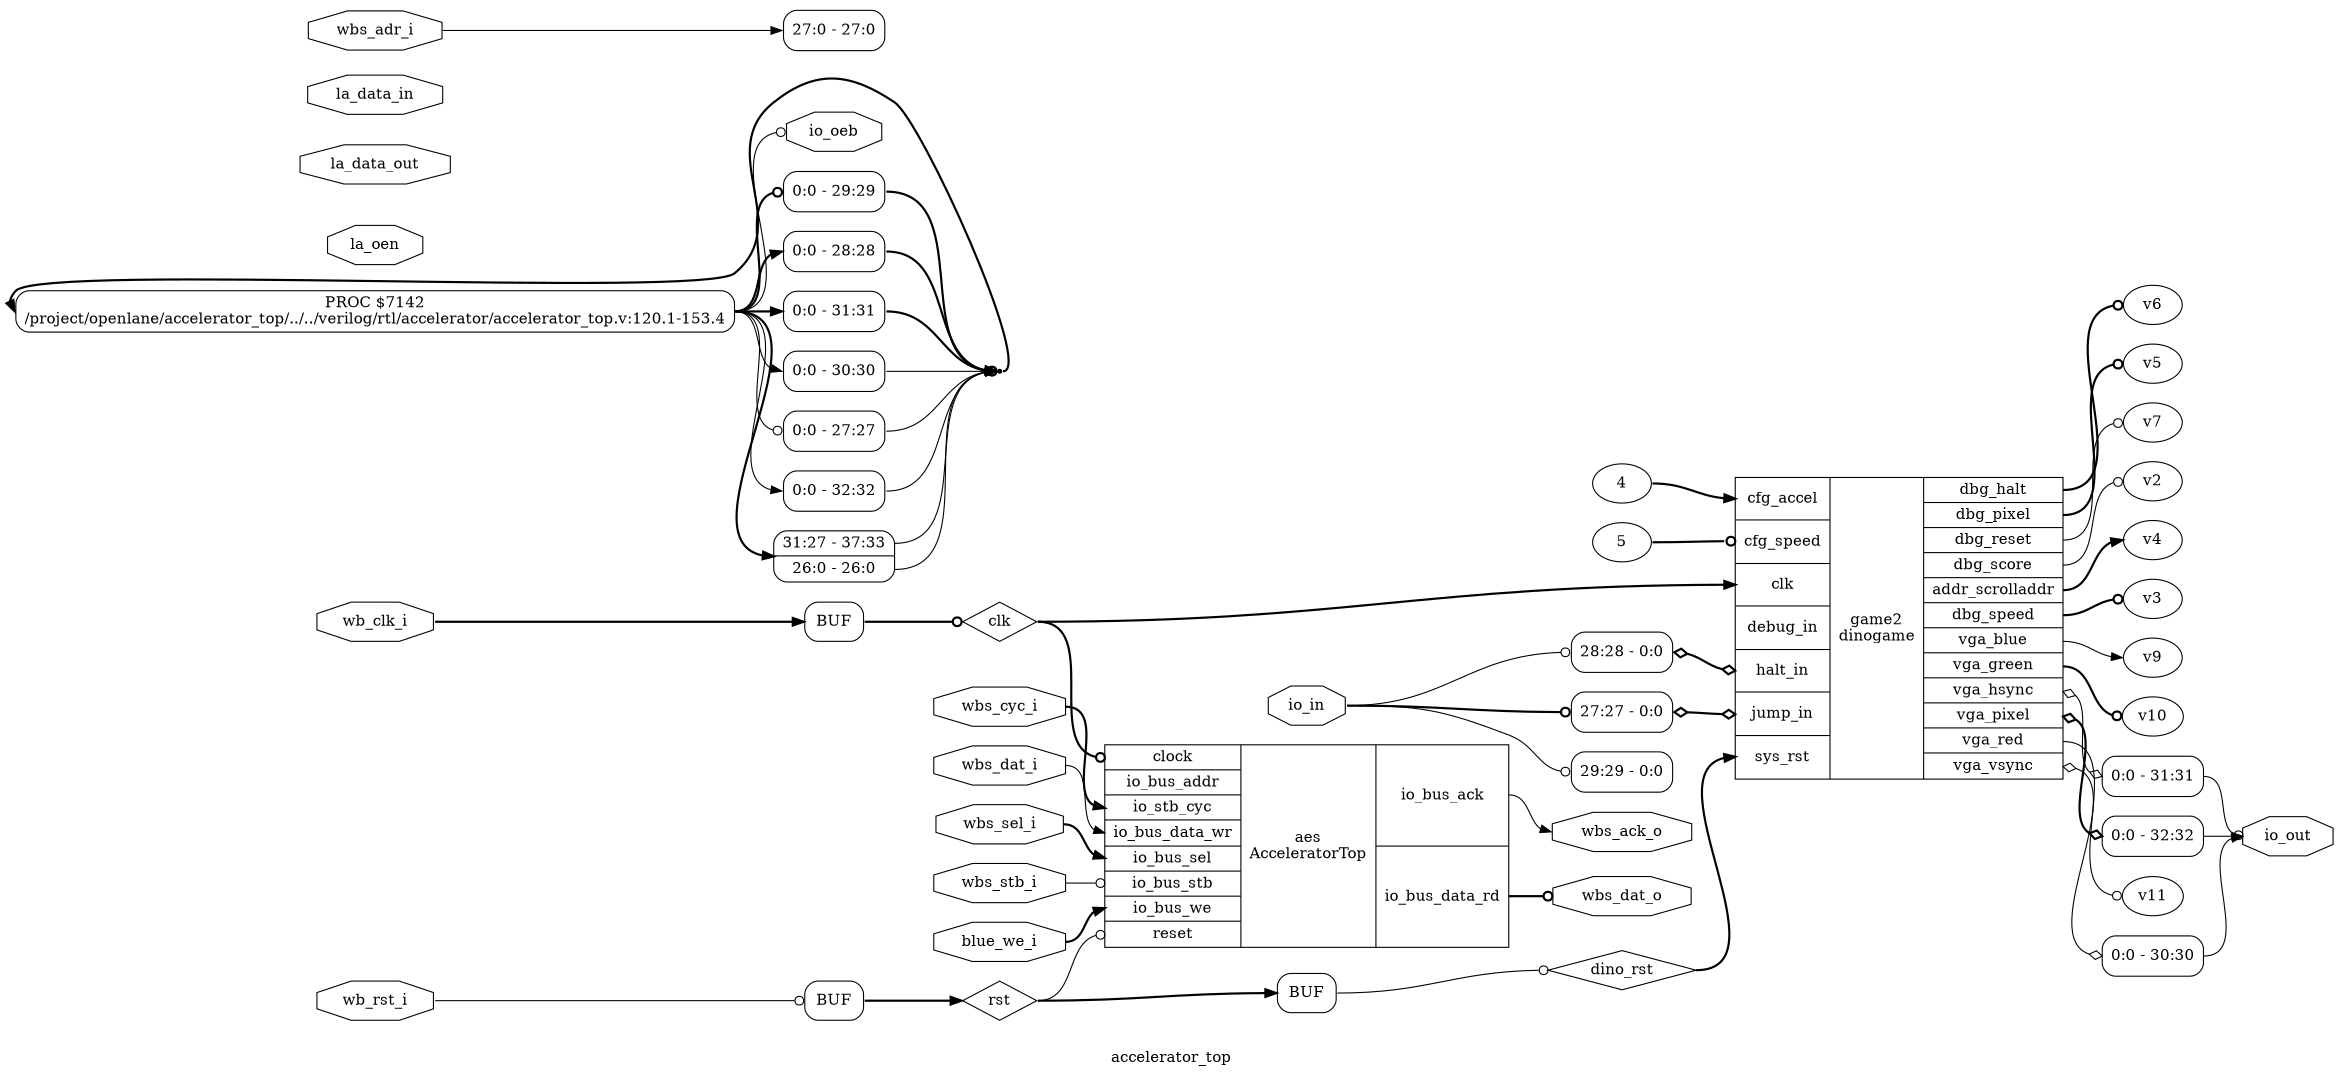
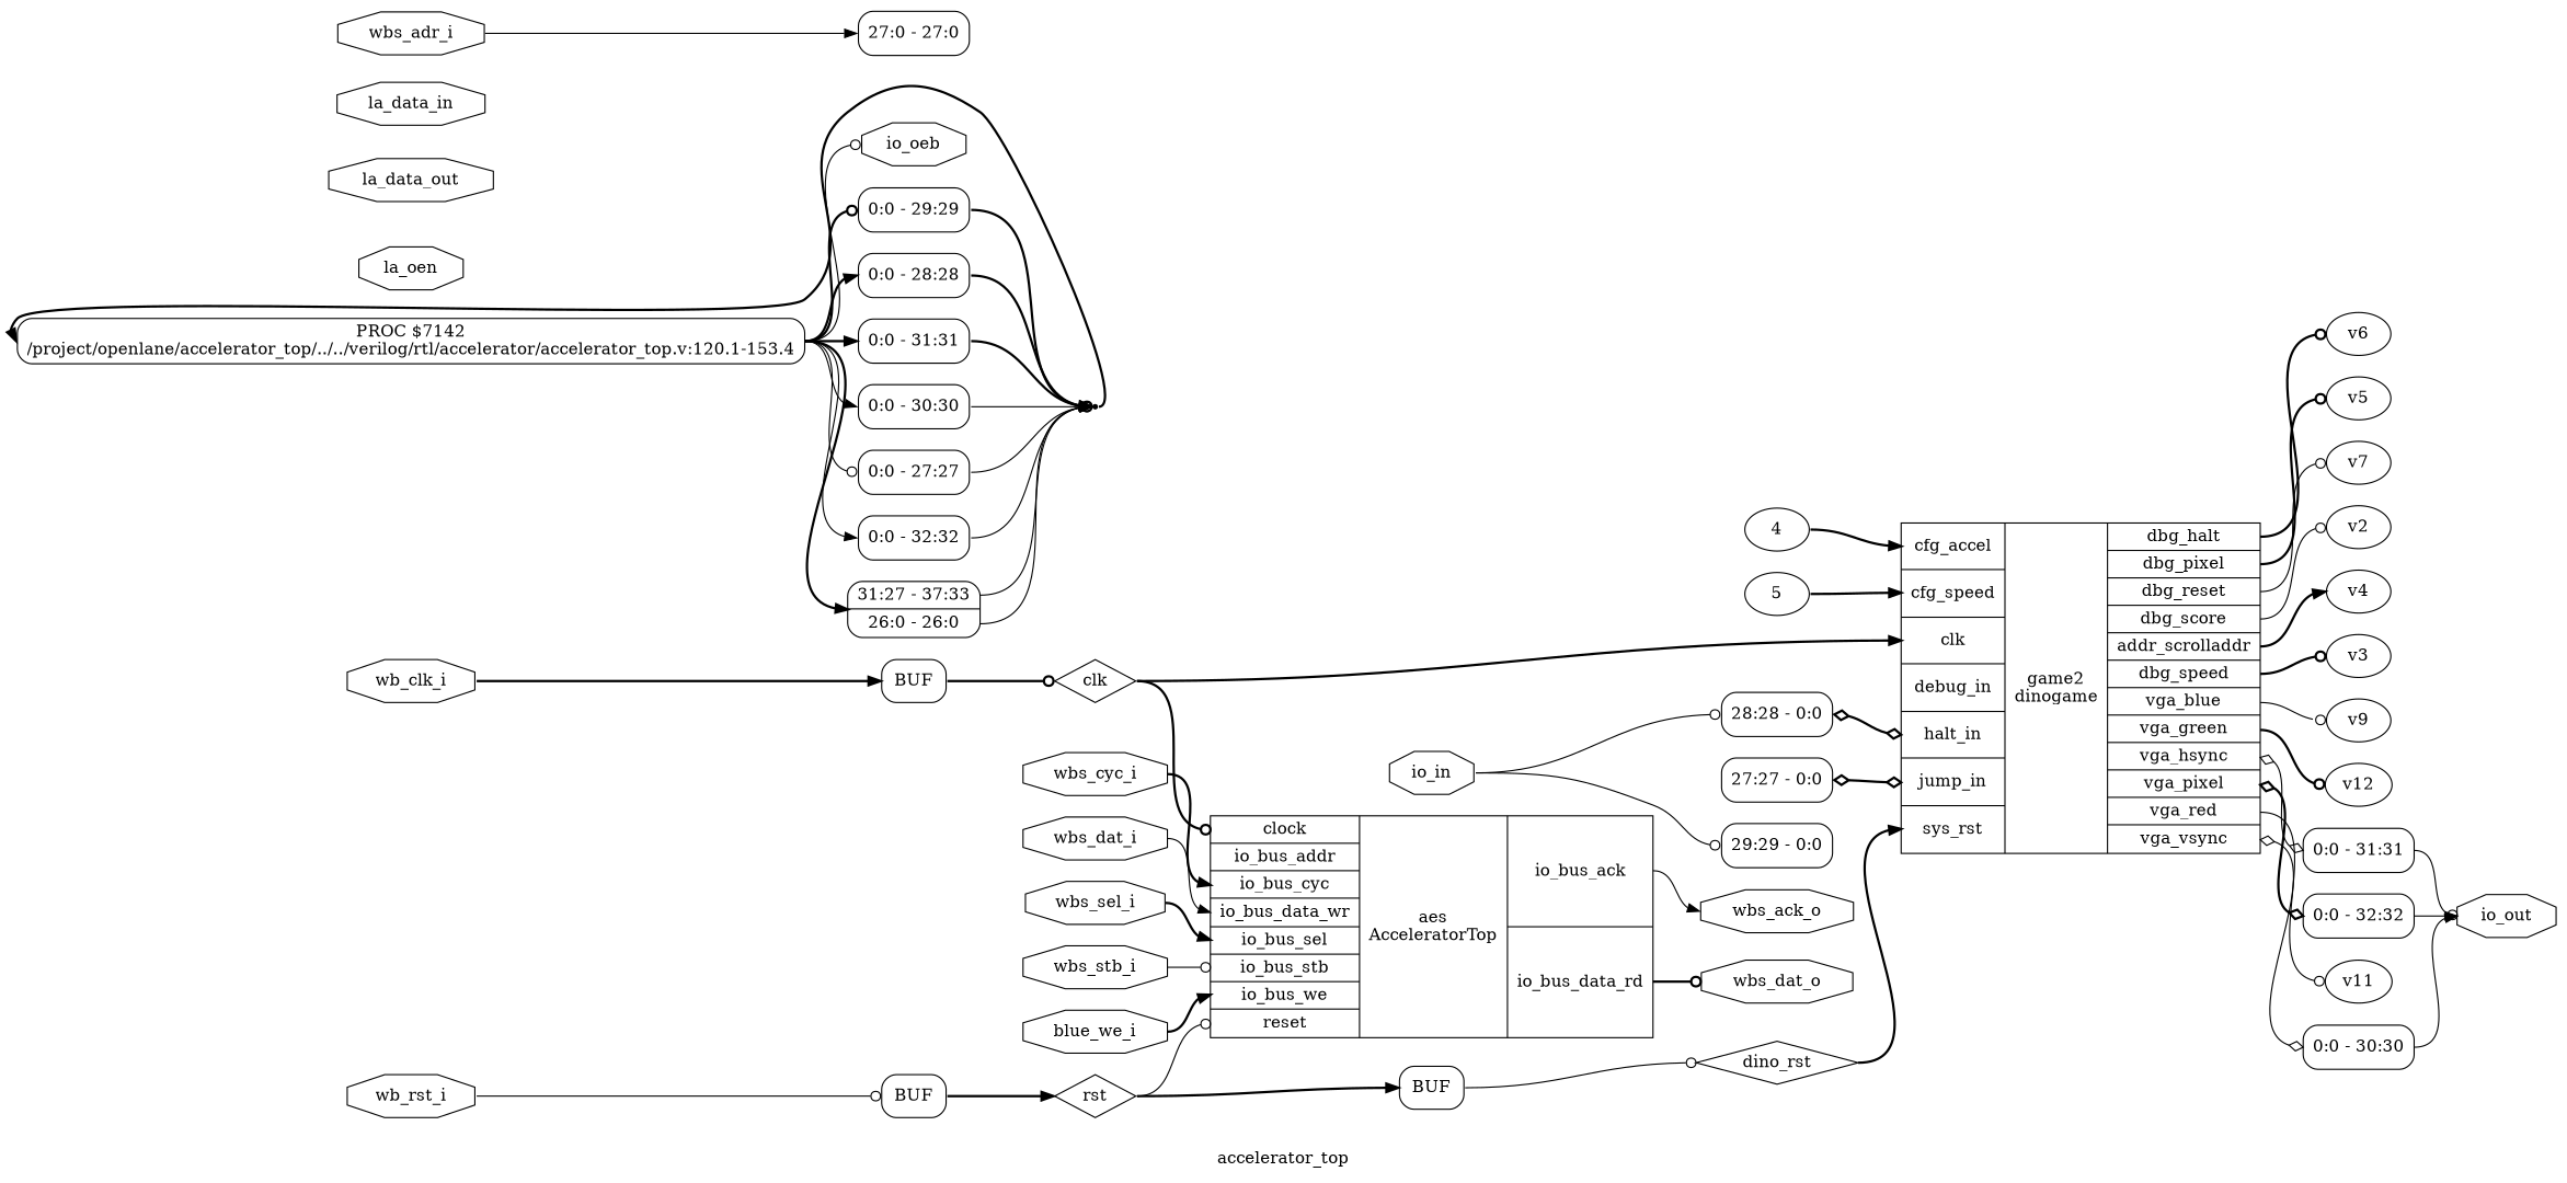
  digraph {
    label=accelerator_top
    rankdir=LR
    remincross=true
    node [shape=record]
    edge [arrowhead=normal color=black headport=w style=bold tailport=e]
    n2 [color=black fontcolor=black label=dino_rst shape=diamond]
    c39 [label="{{<p21> cfg_accel|<p22> cfg_speed|<p4> clk|<p23> debug_in|<p24> halt_in|<p25> jump_in|<p26> sys_rst}|game2\ndinogame|{<p27> dbg_halt|<p28> dbg_pixel|<p29> dbg_reset|<p30> dbg_score|<p31> addr_scrolladdr|<p32> dbg_speed|<p33> vga_blue|<p34> vga_green|<p35> vga_hsync|<p36> vga_pixel|<p37> vga_red|<p38> vga_vsync}}"]
    v2 [shape=""]
    v3 [shape=""]
    v4 [shape=""]
    v5 [shape=""]
    v6 [shape=""]
    v7 [shape=""]
    v9 [shape=""]
-   v10 [shape=""]
+   v10 [label=v12 shape=""]
    v11 [shape=""]
    x8 [label="<s0> 0:0 - 32:32 " style=rounded]
    x12 [label="<s0> 0:0 - 30:30 " style=rounded]
    x13 [label="<s0> 0:0 - 31:31 " style=rounded]
    n3 [color=black fontcolor=black label=rst shape=diamond]
-   c50 [label="{{<p40> clock|<p41> io_bus_addr|<p42> io_stb_cyc|<p43> io_bus_data_wr|<p44> io_bus_sel|<p45> io_bus_stb|<p46> io_bus_we|<p47> reset}|aes\nAcceleratorTop|{<p48> io_bus_ack|<p49> io_bus_data_rd}}"]
+   c50 [label="{{<p40> clock|<p41> io_bus_addr|<p42> io_bus_cyc|<p43> io_bus_data_wr|<p44> io_bus_sel|<p45> io_bus_stb|<p46> io_bus_we|<p47> reset}|aes\nAcceleratorTop|{<p48> io_bus_ack|<p49> io_bus_data_rd}}"]
    x28 [label=BUF shape=box style=rounded]
    n11 [color=black fontcolor=black label=wbs_dat_o shape=octagon]
    n12 [color=black fontcolor=black label=wbs_ack_o shape=octagon]
    n4 [color=black fontcolor=black label=clk shape=diamond]
    n5 [color=black fontcolor=black label=io_oeb shape=octagon]
    n6 [color=black fontcolor=black label=io_out shape=octagon]
    n7 [color=black fontcolor=black label=io_in shape=octagon]
    x14 [label="<s0> 29:29 - 0:0 " style=rounded]
    x15 [label="<s0> 28:28 - 0:0 " style=rounded]
    x16 [label="<s0> 27:27 - 0:0 " style=rounded]
    n8 [color=black fontcolor=black label=la_oen shape=octagon]
    n9 [color=black fontcolor=black label=la_data_out shape=octagon]
    n10 [color=black fontcolor=black label=la_data_in shape=octagon]
    n13 [color=black fontcolor=black label=wbs_adr_i shape=octagon]
    x17 [label="<s0> 27:0 - 27:0 " style=rounded]
    n14 [color=black fontcolor=black label=wbs_dat_i shape=octagon]
    n15 [color=black fontcolor=black label=wbs_sel_i shape=octagon]
    n16 [color=black fontcolor=black label=blue_we_i shape=octagon]
    n17 [color=black fontcolor=black label=wbs_cyc_i shape=octagon]
    n18 [color=black fontcolor=black label=wbs_stb_i shape=octagon]
    n19 [color=black fontcolor=black label=wb_rst_i shape=octagon]
    x27 [label=BUF shape=box style=rounded]
    n20 [color=black fontcolor=black label=wb_clk_i shape=octagon]
    x26 [label=BUF shape=box style=rounded]
    v0 [label=5 shape=""]
    v1 [label=4 shape=""]
    x19 [label="<s0> 0:0 - 29:29 " style=rounded]
    n1 [shape=point]
    p18 [label="PROC $7142\n/project/openlane/accelerator_top/../../verilog/rtl/accelerator/accelerator_top.v:120.1-153.4" shape=box style=rounded]
    x20 [label="<s0> 0:0 - 28:28 " style=rounded]
    x21 [label="<s0> 0:0 - 31:31 " style=rounded]
    x22 [label="<s0> 0:0 - 30:30 " style=rounded]
    x23 [label="<s0> 0:0 - 27:27 " style=rounded]
    x24 [label="<s0> 0:0 - 32:32 " style=rounded]
    x25 [label="<s1> 31:27 - 37:33 |<s0> 26:0 - 26:0 " style=rounded]
    n2 -> c39 [headport="p26:w"]
    c39 -> v2 [arrowhead=odot style=solid tailport="p30:e"]
    c39 -> v3 [arrowhead=odot tailport="p32:e"]
    c39 -> v4 [tailport="p31:e"]
    c39 -> v5 [arrowhead=odot tailport="p28:e"]
    c39 -> v6 [arrowhead=odot tailport="p27:e"]
    c39 -> v7 [arrowhead=odot style=solid tailport="p29:e"]
-   c39 -> v9 [style=solid tailport="p33:e"]
+   c39 -> v9 [arrowhead=odot style=solid tailport="p33:e"]
    c39 -> v10 [arrowhead=odot tailport="p34:e"]
    c39 -> v11 [arrowhead=odot style=solid tailport="p37:e"]
    c39 -> x8 [arrowhead=odiamond arrowtail=odiamond dir=both tailport="p36:e"]
    c39 -> x12 [arrowhead=odiamond arrowtail=odiamond dir=both style=solid tailport="p38:e"]
    c39 -> x13 [arrowhead=odiamond arrowtail=odiamond dir=both style=solid tailport="p35:e"]
    x8 -> n6 [style=solid tailport="s0:e"]
    x12 -> n6 [style=solid tailport="s0:e"]
    x13 -> n6 [arrowhead=odot style=solid tailport="s0:e"]
    n3 -> c50 [arrowhead=odot headport="p47:w" style=solid]
    n3 -> x28 [headport="w:w"]
    c50 -> n11 [arrowhead=odot tailport="p49:e"]
    c50 -> n12 [style=solid tailport="p48:e"]
    x28 -> n2 [arrowhead=odot style=solid tailport="e:e"]
    n4 -> c39 [headport="p4:w"]
    n4 -> c50 [arrowhead=odot headport="p40:w"]
    n7 -> x14 [arrowhead=odot headport="s0:w" style=solid]
    n7 -> x15 [arrowhead=odot headport="s0:w" style=solid]
-   n7 -> x16 [arrowhead=odot headport="s0:w"]
    x15 -> c39 [arrowhead=odiamond arrowtail=odiamond dir=both headport="p24:w"]
    x16 -> c39 [arrowhead=odiamond arrowtail=odiamond dir=both headport="p25:w"]
    n13 -> x17 [headport="s0:w" style=solid]
    n14 -> c50 [headport="p43:w" style=solid]
    n15 -> c50 [headport="p44:w"]
    n16 -> c50 [headport="p46:w"]
    n17 -> c50 [headport="p42:w"]
    n18 -> c50 [arrowhead=odot headport="p45:w" style=solid]
    n19 -> x27 [arrowhead=odot headport="w:w" style=solid]
    x27 -> n3 [tailport="e:e"]
    n20 -> x26 [headport="w:w"]
    x26 -> n4 [arrowhead=odot tailport="e:e"]
-   v0 -> c39 [arrowhead=odot headport="p22:w"]
+   v0 -> c39 [headport="p22:w"]
    v1 -> c39 [headport="p21:w"]
    x19 -> n1 [tailport="s0:e"]
    n1 -> p18
    p18 -> n5 [arrowhead=odot style=solid]
    p18 -> x19 [arrowhead=odot]
    p18 -> x20
    p18 -> x21
    p18 -> x22 [style=solid]
    p18 -> x23 [arrowhead=odot style=solid]
    p18 -> x24 [style=solid]
    p18 -> x25
    x20 -> n1 [tailport="s0:e"]
    x21 -> n1 [arrowhead=odot tailport="s0:e"]
    x22 -> n1 [style=solid tailport="s0:e"]
    x23 -> n1 [style=solid tailport="s0:e"]
    x24 -> n1 [style=solid tailport="s0:e"]
    x25 -> n1 [arrowhead=odot style=solid tailport="s0:e"]
    x25 -> n1 [style=solid tailport="s1:e"]
  }
